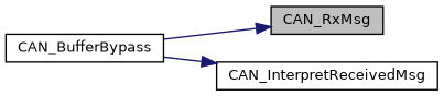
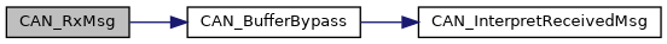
  digraph {
    rankdir=LR
    node [color=black fillcolor=white fontname=Helvetica fontsize=10 shape=record style=filled]
    edge [color=midnightblue fontname=Helvetica fontsize=10 labelfontname=Helvetica labelfontsize=10 style=solid]
    n1 [fillcolor=grey75 fontcolor=black height=0.2 label=CAN_RxMsg width=0.4]
    n2 [height=0.2 label=CAN_BufferBypass width=0.4]
    n3 [height=0.2 label=CAN_InterpretReceivedMsg width=0.4]
-   n2 -> n1
+   n1 -> n2
    n2 -> n3
  }
